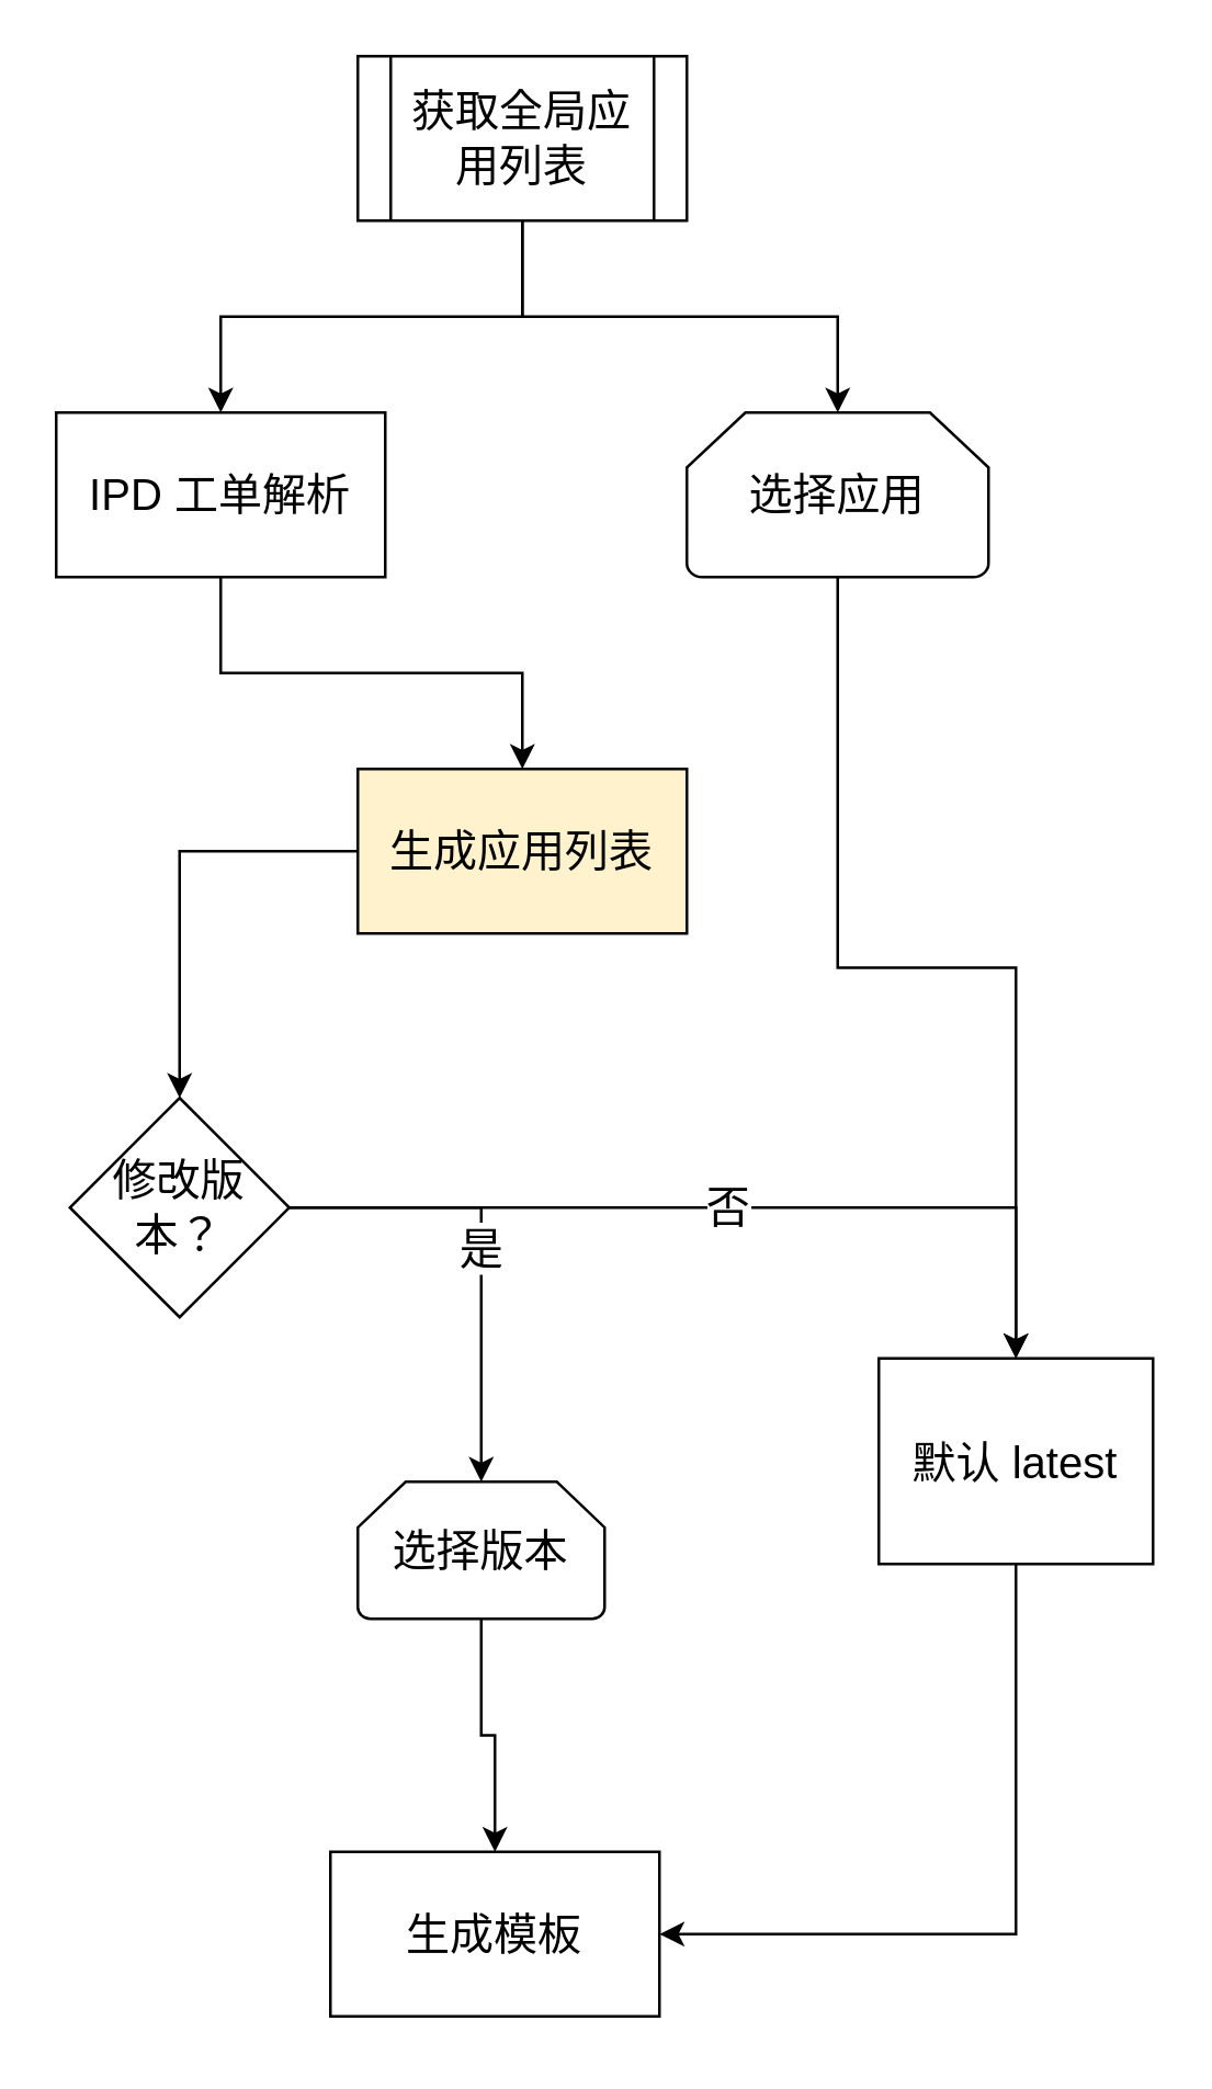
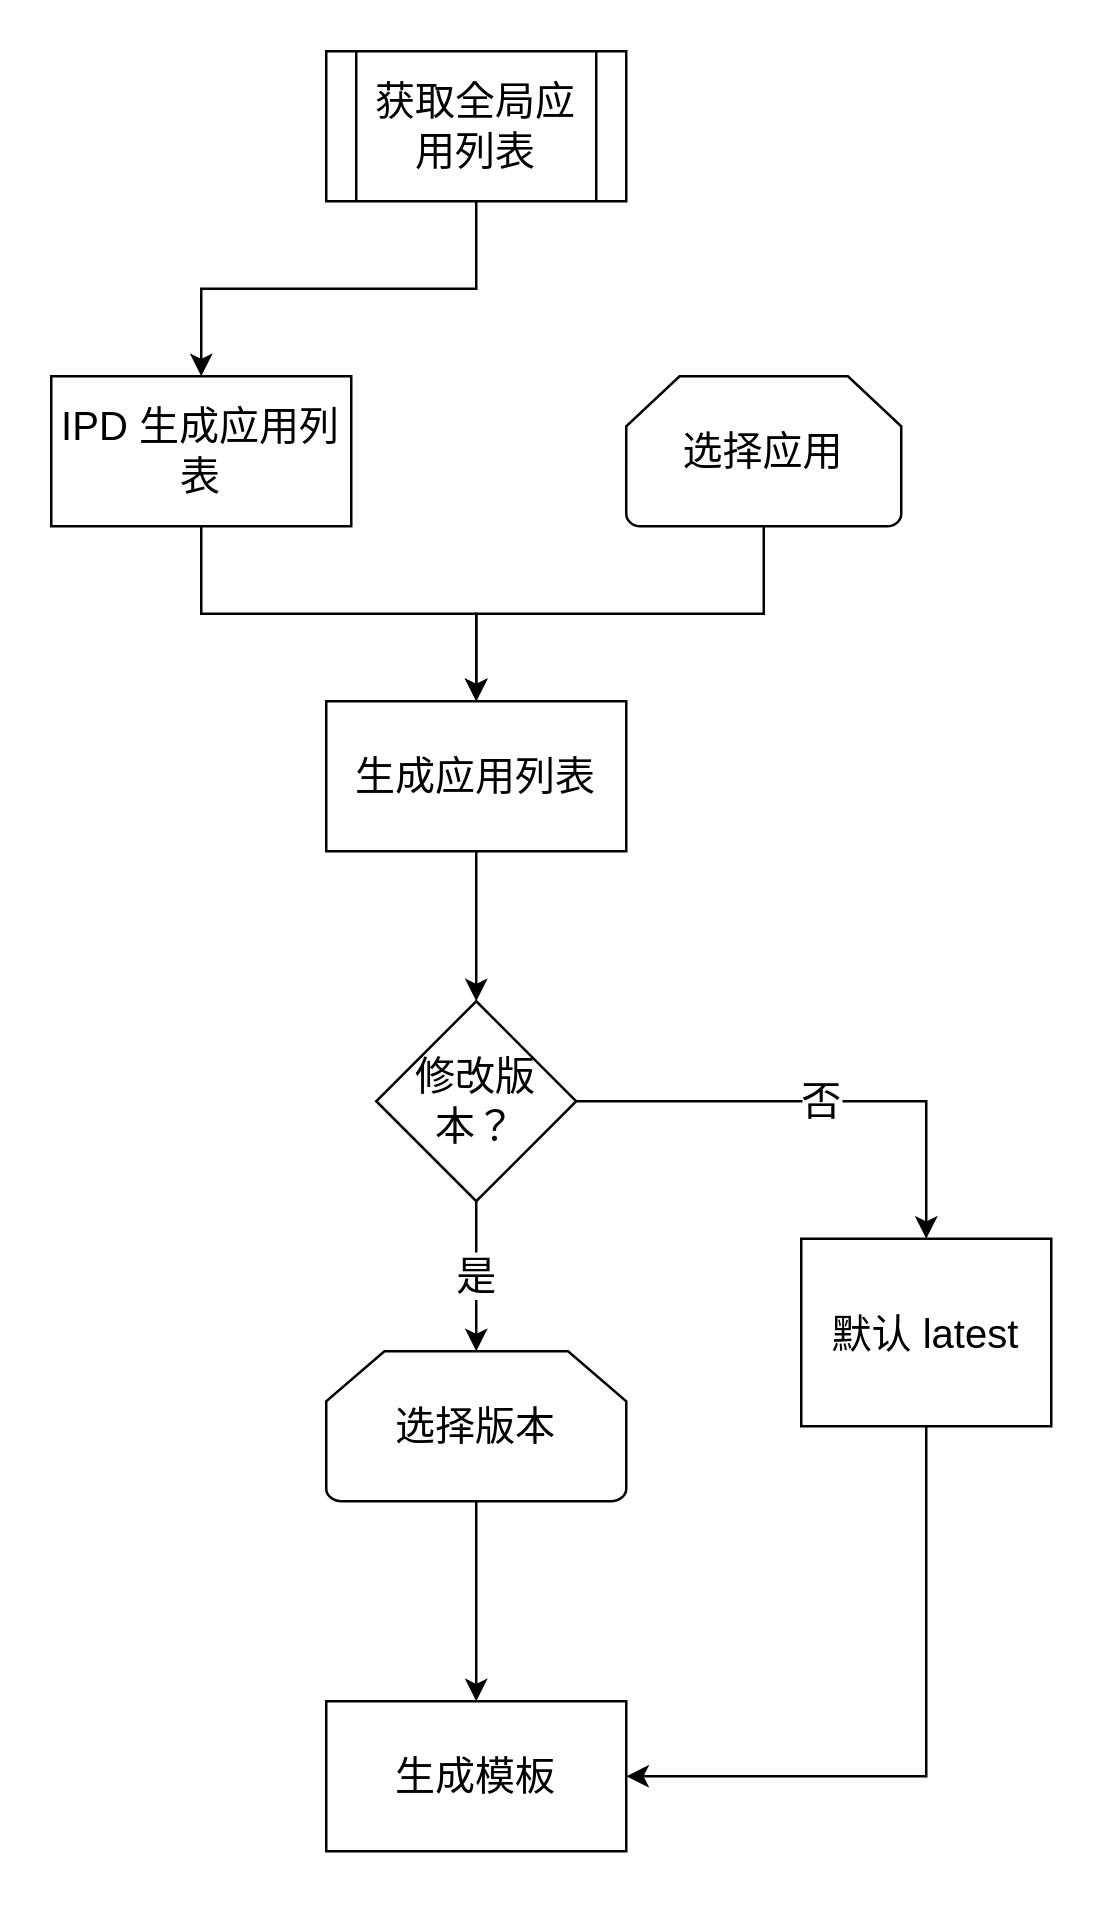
  <mxCell id="0" />
  <mxCell id="1" parent="0" />
- <mxCell id="2" style="edgeStyle=orthogonalEdgeStyle;rounded=0;orthogonalLoop=1;jettySize=auto;html=1;fontSize=16;" edge="1" parent="1" source="4" target="6"><mxGeometry relative="1" as="geometry" /></mxCell>
  <mxCell id="3" style="edgeStyle=orthogonalEdgeStyle;rounded=0;orthogonalLoop=1;jettySize=auto;html=1;fontSize=16;" edge="1" parent="1" source="4" target="16"><mxGeometry relative="1" as="geometry" /></mxCell>
  <mxCell id="4" value="获取全局应用列表" style="shape=process;whiteSpace=wrap;html=1;backgroundOutline=1;fontSize=16;" vertex="1" parent="1"><mxGeometry x="130" y="20" width="120" height="60" as="geometry" /></mxCell>
  <mxCell id="5" value="" style="edgeStyle=orthogonalEdgeStyle;rounded=0;orthogonalLoop=1;jettySize=auto;html=1;fontSize=16;" edge="1" parent="1" source="18" target="9"><mxGeometry relative="1" as="geometry" /></mxCell>
  <mxCell id="6" value="选择应用" style="strokeWidth=1;html=1;shape=mxgraph.flowchart.loop_limit;whiteSpace=wrap;arcSize=10;fontSize=16;" vertex="1" parent="1"><mxGeometry x="250" y="150" width="110" height="60" as="geometry" /></mxCell>
  <mxCell id="7" value="是" style="edgeStyle=orthogonalEdgeStyle;rounded=0;orthogonalLoop=1;jettySize=auto;html=1;fontSize=16;" edge="1" parent="1" source="9" target="11"><mxGeometry relative="1" as="geometry" /></mxCell>
  <mxCell id="8" value="否" style="edgeStyle=orthogonalEdgeStyle;rounded=0;orthogonalLoop=1;jettySize=auto;html=1;fontSize=16;" edge="1" parent="1" source="9" target="13"><mxGeometry relative="1" as="geometry" /></mxCell>
- <mxCell id="9" value="修改版本？" style="rhombus;whiteSpace=wrap;html=1;arcSize=10;fontSize=16;" vertex="1" parent="1"><mxGeometry x="25" y="400" width="80" height="80" as="geometry" /></mxCell>
+ <mxCell id="9" value="修改版本？" style="rhombus;whiteSpace=wrap;html=1;arcSize=10;fontSize=16;" vertex="1" parent="1"><mxGeometry x="150" y="400" width="80" height="80" as="geometry" /></mxCell>
  <mxCell id="10" value="" style="edgeStyle=orthogonalEdgeStyle;rounded=0;orthogonalLoop=1;jettySize=auto;html=1;fontSize=16;" edge="1" parent="1" source="11" target="14"><mxGeometry relative="1" as="geometry" /></mxCell>
- <mxCell id="11" value="选择版本" style="strokeWidth=1;html=1;shape=mxgraph.flowchart.loop_limit;whiteSpace=wrap;arcSize=10;fontSize=16;" vertex="1" parent="1"><mxGeometry x="130" y="540" width="90" height="50" as="geometry" /></mxCell>
+ <mxCell id="11" value="选择版本" style="strokeWidth=1;html=1;shape=mxgraph.flowchart.loop_limit;whiteSpace=wrap;arcSize=10;fontSize=16;" vertex="1" parent="1"><mxGeometry x="130" y="540" width="120" height="60" as="geometry" /></mxCell>
  <mxCell id="12" style="edgeStyle=orthogonalEdgeStyle;rounded=0;orthogonalLoop=1;jettySize=auto;html=1;entryX=1;entryY=0.5;entryDx=0;entryDy=0;exitX=0.5;exitY=1;exitDx=0;exitDy=0;fontSize=16;" edge="1" parent="1" source="13" target="14"><mxGeometry relative="1" as="geometry" /></mxCell>
  <mxCell id="13" value="默认 latest" style="whiteSpace=wrap;html=1;arcSize=10;fontSize=16;" vertex="1" parent="1"><mxGeometry x="320" y="495" width="100" height="75" as="geometry" /></mxCell>
- <mxCell id="14" value="生成模板" style="whiteSpace=wrap;html=1;strokeWidth=1;arcSize=10;fontSize=16;" vertex="1" parent="1"><mxGeometry x="120" y="675" width="120" height="60" as="geometry" /></mxCell>
+ <mxCell id="14" value="生成模板" style="whiteSpace=wrap;html=1;strokeWidth=1;arcSize=10;fontSize=16;" vertex="1" parent="1"><mxGeometry x="130" y="680" width="120" height="60" as="geometry" /></mxCell>
  <mxCell id="15" value="" style="edgeStyle=orthogonalEdgeStyle;rounded=0;orthogonalLoop=1;jettySize=auto;html=1;fontSize=16;" edge="1" parent="1" source="16" target="18"><mxGeometry relative="1" as="geometry" /></mxCell>
- <mxCell id="16" value="IPD 工单解析" style="rounded=0;whiteSpace=wrap;html=1;fontSize=16;" vertex="1" parent="1"><mxGeometry x="20" y="150" width="120" height="60" as="geometry" /></mxCell>
- <mxCell id="17" value="" style="edgeStyle=orthogonalEdgeStyle;rounded=0;orthogonalLoop=1;jettySize=auto;html=1;fontSize=16;" edge="1" parent="1" source="6" target="13"><mxGeometry relative="1" as="geometry"><mxPoint x="190" y="220" as="sourcePoint" /><mxPoint x="190" y="370" as="targetPoint" /></mxGeometry></mxCell>
- <mxCell id="18" value="生成应用列表" style="whiteSpace=wrap;html=1;fontSize=16;fillColor=#fff2cc;" vertex="1" parent="1"><mxGeometry x="130" y="280" width="120" height="60" as="geometry" /></mxCell>
+ <mxCell id="16" value="IPD 生成应用列表" style="rounded=0;whiteSpace=wrap;html=1;fontSize=16;" vertex="1" parent="1"><mxGeometry x="20" y="150" width="120" height="60" as="geometry" /></mxCell>
+ <mxCell id="17" value="" style="edgeStyle=orthogonalEdgeStyle;rounded=0;orthogonalLoop=1;jettySize=auto;html=1;fontSize=16;" edge="1" parent="1" source="6" target="18"><mxGeometry relative="1" as="geometry"><mxPoint x="190" y="220" as="sourcePoint" /><mxPoint x="190" y="370" as="targetPoint" /></mxGeometry></mxCell>
+ <mxCell id="18" value="生成应用列表" style="whiteSpace=wrap;html=1;fontSize=16;" vertex="1" parent="1"><mxGeometry x="130" y="280" width="120" height="60" as="geometry" /></mxCell>
